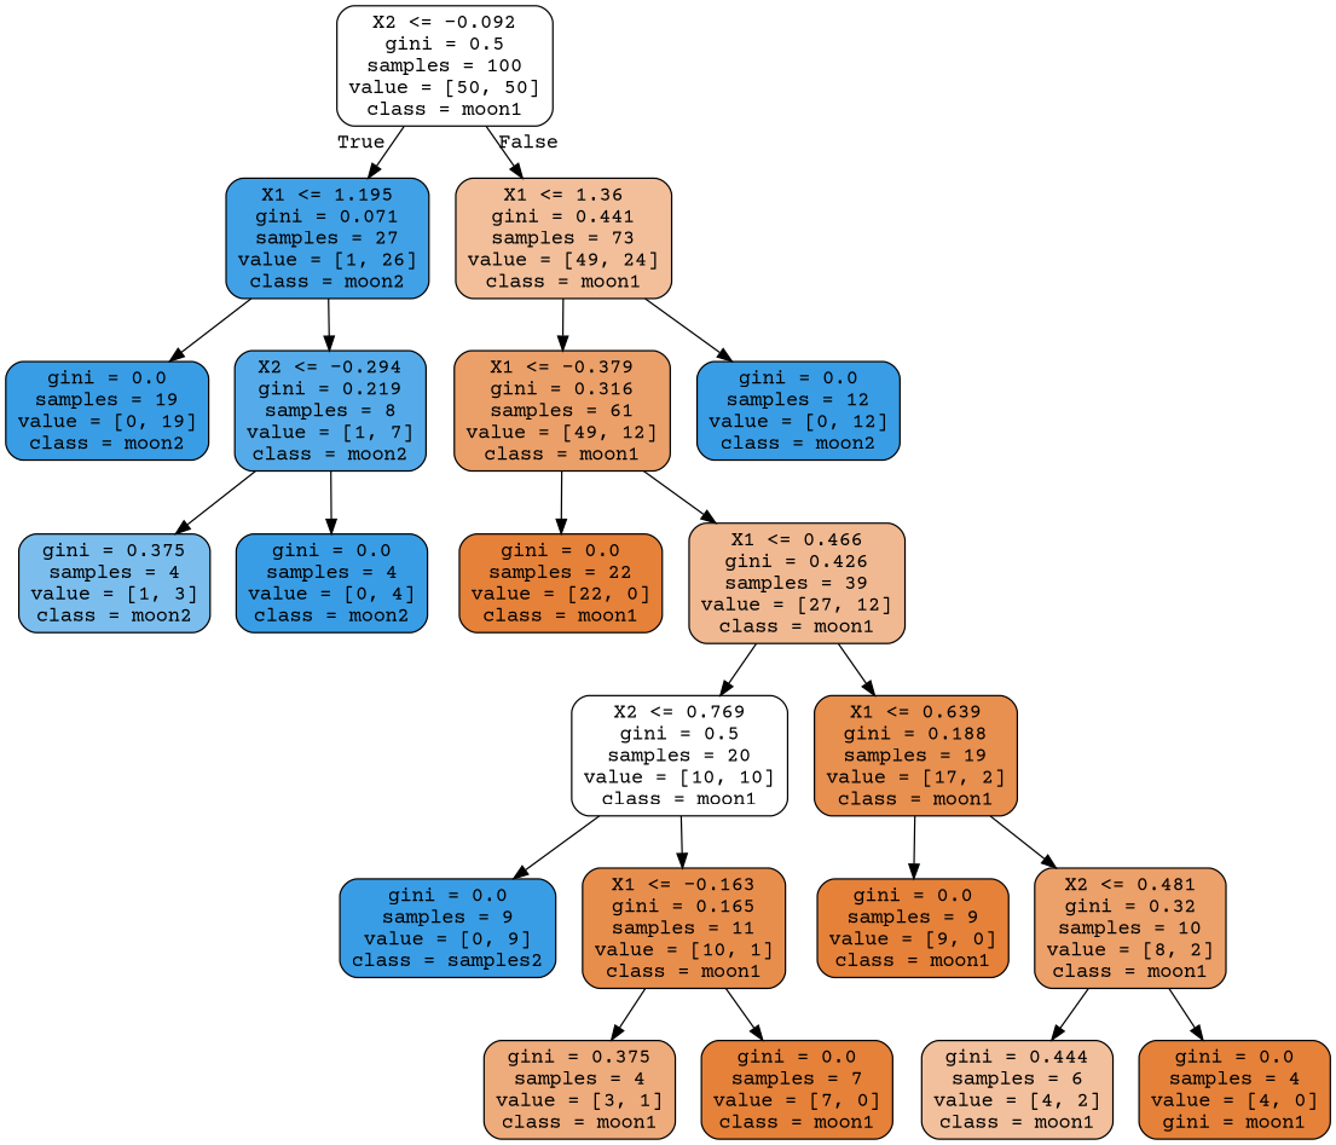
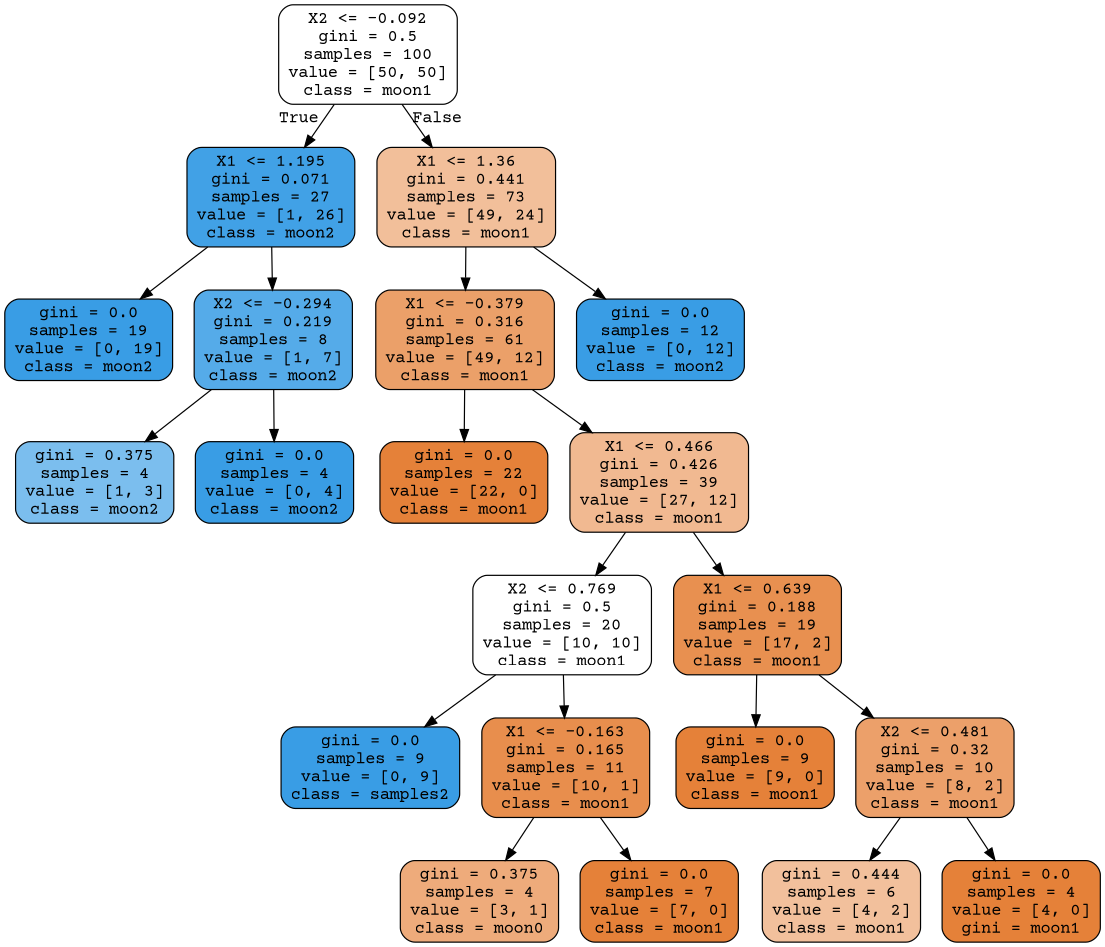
  digraph {
    fontname="Courier Prime"
    node [color=black fillcolor="#399de5" fontname="Courier Prime" shape=box style="filled, rounded"]
    edge [fontname="Courier Prime"]
    n1 [fillcolor="#ffffff" label="X2 <= -0.092\ngini = 0.5\nsamples = 100\nvalue = [50, 50]\nclass = moon1"]
    n2 [fillcolor="#41a1e6" label="X1 <= 1.195\ngini = 0.071\nsamples = 27\nvalue = [1, 26]\nclass = moon2"]
    n3 [fillcolor="#f2bf9a" label="X1 <= 1.36\ngini = 0.441\nsamples = 73\nvalue = [49, 24]\nclass = moon1"]
    n4 [label="gini = 0.0\nsamples = 19\nvalue = [0, 19]\nclass = moon2"]
    n5 [fillcolor="#55abe9" label="X2 <= -0.294\ngini = 0.219\nsamples = 8\nvalue = [1, 7]\nclass = moon2"]
    n6 [fillcolor="#eba069" label="X1 <= -0.379\ngini = 0.316\nsamples = 61\nvalue = [49, 12]\nclass = moon1"]
    n7 [label="gini = 0.0\nsamples = 12\nvalue = [0, 12]\nclass = moon2"]
    n8 [fillcolor="#7bbeee" label="gini = 0.375\nsamples = 4\nvalue = [1, 3]\nclass = moon2"]
    n9 [label="gini = 0.0\nsamples = 4\nvalue = [0, 4]\nclass = moon2"]
    n10 [fillcolor="#e58139" label="gini = 0.0\nsamples = 22\nvalue = [22, 0]\nclass = moon1"]
    n11 [fillcolor="#f1b991" label="X1 <= 0.466\ngini = 0.426\nsamples = 39\nvalue = [27, 12]\nclass = moon1"]
    n12 [fillcolor="#ffffff" label="X2 <= 0.769\ngini = 0.5\nsamples = 20\nvalue = [10, 10]\nclass = moon1"]
    n13 [fillcolor="#e89050" label="X1 <= 0.639\ngini = 0.188\nsamples = 19\nvalue = [17, 2]\nclass = moon1"]
    n14 [label="gini = 0.0\nsamples = 9\nvalue = [0, 9]\nclass = samples2"]
    n15 [fillcolor="#e88e4d" label="X1 <= -0.163\ngini = 0.165\nsamples = 11\nvalue = [10, 1]\nclass = moon1"]
    n16 [fillcolor="#e58139" label="gini = 0.0\nsamples = 9\nvalue = [9, 0]\nclass = moon1"]
    n17 [fillcolor="#eca06a" label="X2 <= 0.481\ngini = 0.32\nsamples = 10\nvalue = [8, 2]\nclass = moon1"]
-   n18 [fillcolor="#eeab7b" label="gini = 0.375\nsamples = 4\nvalue = [3, 1]\nclass = moon1"]
+   n18 [fillcolor="#eeab7b" label="gini = 0.375\nsamples = 4\nvalue = [3, 1]\nclass = moon0"]
    n19 [fillcolor="#e58139" label="gini = 0.0\nsamples = 7\nvalue = [7, 0]\nclass = moon1"]
    n20 [fillcolor="#f2c09c" label="gini = 0.444\nsamples = 6\nvalue = [4, 2]\nclass = moon1"]
    n21 [fillcolor="#e58139" label="gini = 0.0\nsamples = 4\nvalue = [4, 0]\ngini = moon1"]
    n1 -> n2 [headlabel=True labelangle=45 labeldistance=2.5]
    n1 -> n3 [headlabel=False labelangle=-45 labeldistance=2.5]
    n2 -> n4
    n2 -> n5
    n3 -> n6
    n3 -> n7
    n5 -> n8
    n5 -> n9
    n6 -> n10
    n6 -> n11
    n11 -> n12
    n11 -> n13
    n12 -> n14
    n12 -> n15
    n13 -> n16
    n13 -> n17
    n15 -> n18
    n15 -> n19
    n17 -> n20
    n17 -> n21
  }
